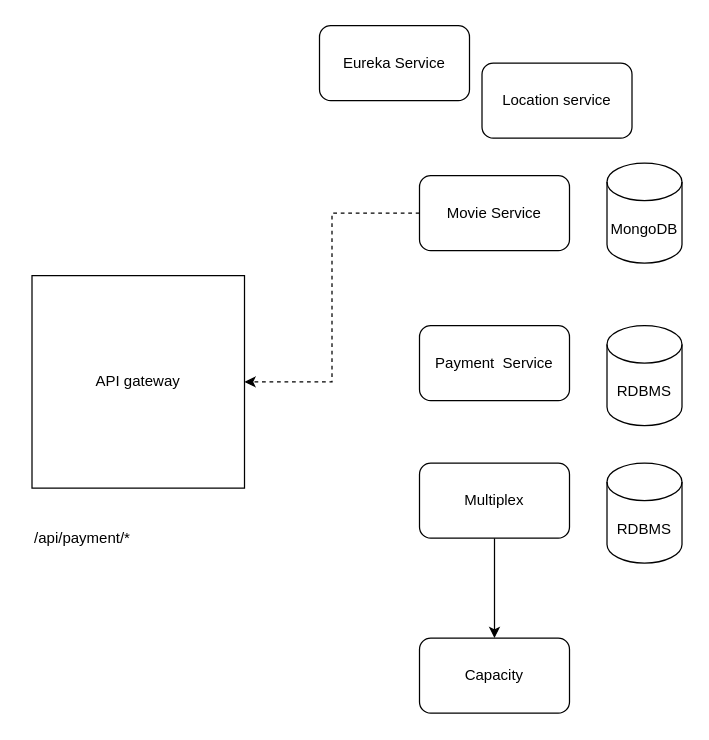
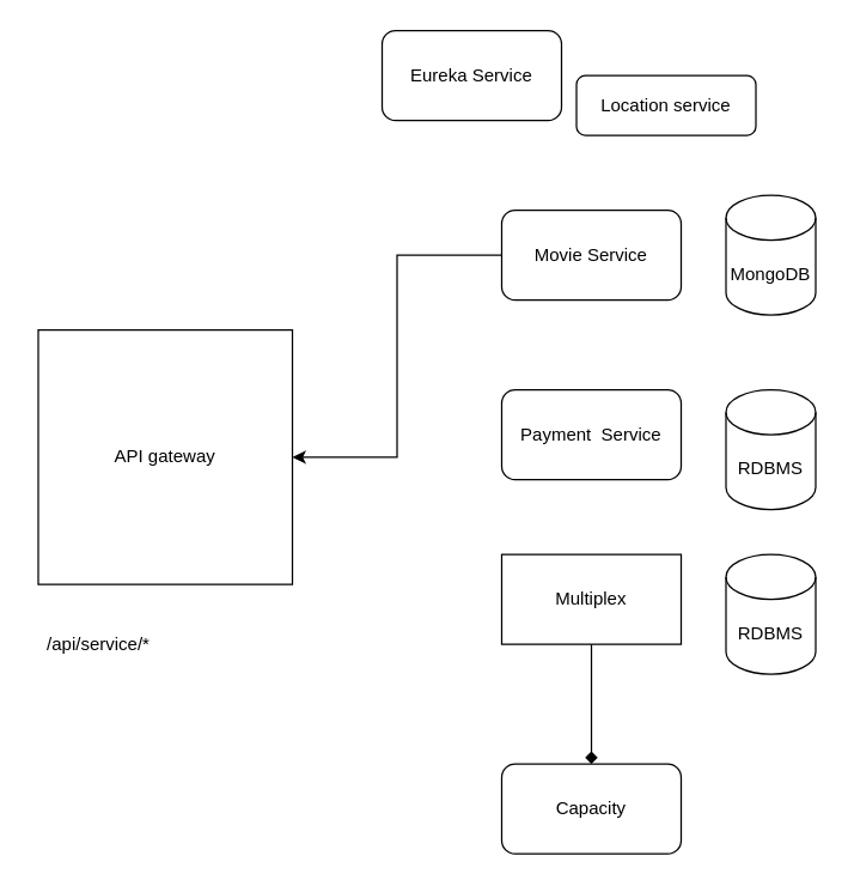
  <mxCell id="0" />
  <mxCell id="1" parent="0" />
  <mxCell id="2" value="Payment&amp;nbsp; Service&lt;br&gt;" style="rounded=1;whiteSpace=wrap;html=1;" parent="1" vertex="1"><mxGeometry x="335" y="260" width="120" height="60" as="geometry" /></mxCell>
- <mxCell id="3" style="edgeStyle=orthogonalEdgeStyle;rounded=0;orthogonalLoop=1;jettySize=auto;html=1;entryX=1;entryY=0.5;entryDx=0;entryDy=0;dashed=1;" parent="1" source="4" target="10" edge="1"><mxGeometry relative="1" as="geometry" /></mxCell>
+ <mxCell id="3" style="edgeStyle=orthogonalEdgeStyle;rounded=0;orthogonalLoop=1;jettySize=auto;html=1;entryX=1;entryY=0.5;entryDx=0;entryDy=0;" parent="1" source="4" target="10" edge="1"><mxGeometry relative="1" as="geometry" /></mxCell>
  <mxCell id="4" value="Movie&amp;nbsp;Service" style="rounded=1;whiteSpace=wrap;html=1;" parent="1" vertex="1"><mxGeometry x="335" y="140" width="120" height="60" as="geometry" /></mxCell>
- <mxCell id="5" value="" style="edgeStyle=orthogonalEdgeStyle;rounded=0;orthogonalLoop=1;jettySize=auto;html=1;" parent="1" source="6" target="13" edge="1"><mxGeometry relative="1" as="geometry" /></mxCell>
- <mxCell id="6" value="Multiplex" style="rounded=1;whiteSpace=wrap;html=1;" parent="1" vertex="1"><mxGeometry x="335" y="370" width="120" height="60" as="geometry" /></mxCell>
+ <mxCell id="5" value="" style="edgeStyle=orthogonalEdgeStyle;rounded=0;orthogonalLoop=1;jettySize=auto;html=1;endArrow=diamond;" parent="1" source="6" target="13" edge="1"><mxGeometry relative="1" as="geometry" /></mxCell>
+ <mxCell id="6" value="Multiplex" style="whiteSpace=wrap;html=1;rounded=0;" parent="1" vertex="1"><mxGeometry x="335" y="370" width="120" height="60" as="geometry" /></mxCell>
  <mxCell id="7" value="MongoDB" style="shape=cylinder3;whiteSpace=wrap;html=1;boundedLbl=1;backgroundOutline=1;size=15;" parent="1" vertex="1"><mxGeometry x="485" y="130" width="60" height="80" as="geometry" /></mxCell>
  <mxCell id="8" value="RDBMS" style="shape=cylinder3;whiteSpace=wrap;html=1;boundedLbl=1;backgroundOutline=1;size=15;" parent="1" vertex="1"><mxGeometry x="485" y="260" width="60" height="80" as="geometry" /></mxCell>
  <mxCell id="9" value="RDBMS" style="shape=cylinder3;whiteSpace=wrap;html=1;boundedLbl=1;backgroundOutline=1;size=15;" parent="1" vertex="1"><mxGeometry x="485" y="370" width="60" height="80" as="geometry" /></mxCell>
  <mxCell id="10" value="API gateway" style="whiteSpace=wrap;html=1;aspect=fixed;" parent="1" vertex="1"><mxGeometry x="25" y="220" width="170" height="170" as="geometry" /></mxCell>
  <mxCell id="11" value="Eureka Service" style="rounded=1;whiteSpace=wrap;html=1;" parent="1" vertex="1"><mxGeometry x="255" y="20" width="120" height="60" as="geometry" /></mxCell>
- <mxCell id="12" value="/api/payment/*" style="text;html=1;align=center;verticalAlign=middle;resizable=0;points=[];autosize=1;strokeColor=none;fillColor=none;" parent="1" vertex="1"><mxGeometry x="20" y="420" width="90" height="20" as="geometry" /></mxCell>
+ <mxCell id="12" value="/api/service/*" style="text;html=1;align=center;verticalAlign=middle;resizable=0;points=[];autosize=1;strokeColor=none;fillColor=none;" parent="1" vertex="1"><mxGeometry x="20" y="420" width="90" height="20" as="geometry" /></mxCell>
  <mxCell id="13" value="Capacity&lt;br&gt;" style="whiteSpace=wrap;html=1;rounded=1;" parent="1" vertex="1"><mxGeometry x="335" y="510" width="120" height="60" as="geometry" /></mxCell>
- <mxCell id="14" value="Location service" style="rounded=1;whiteSpace=wrap;html=1;" parent="1" vertex="1"><mxGeometry x="385" y="50" width="120" height="60" as="geometry" /></mxCell>
+ <mxCell id="14" value="Location service" style="rounded=1;whiteSpace=wrap;html=1;" parent="1" vertex="1"><mxGeometry x="385" y="50" width="120" height="40" as="geometry" /></mxCell>
